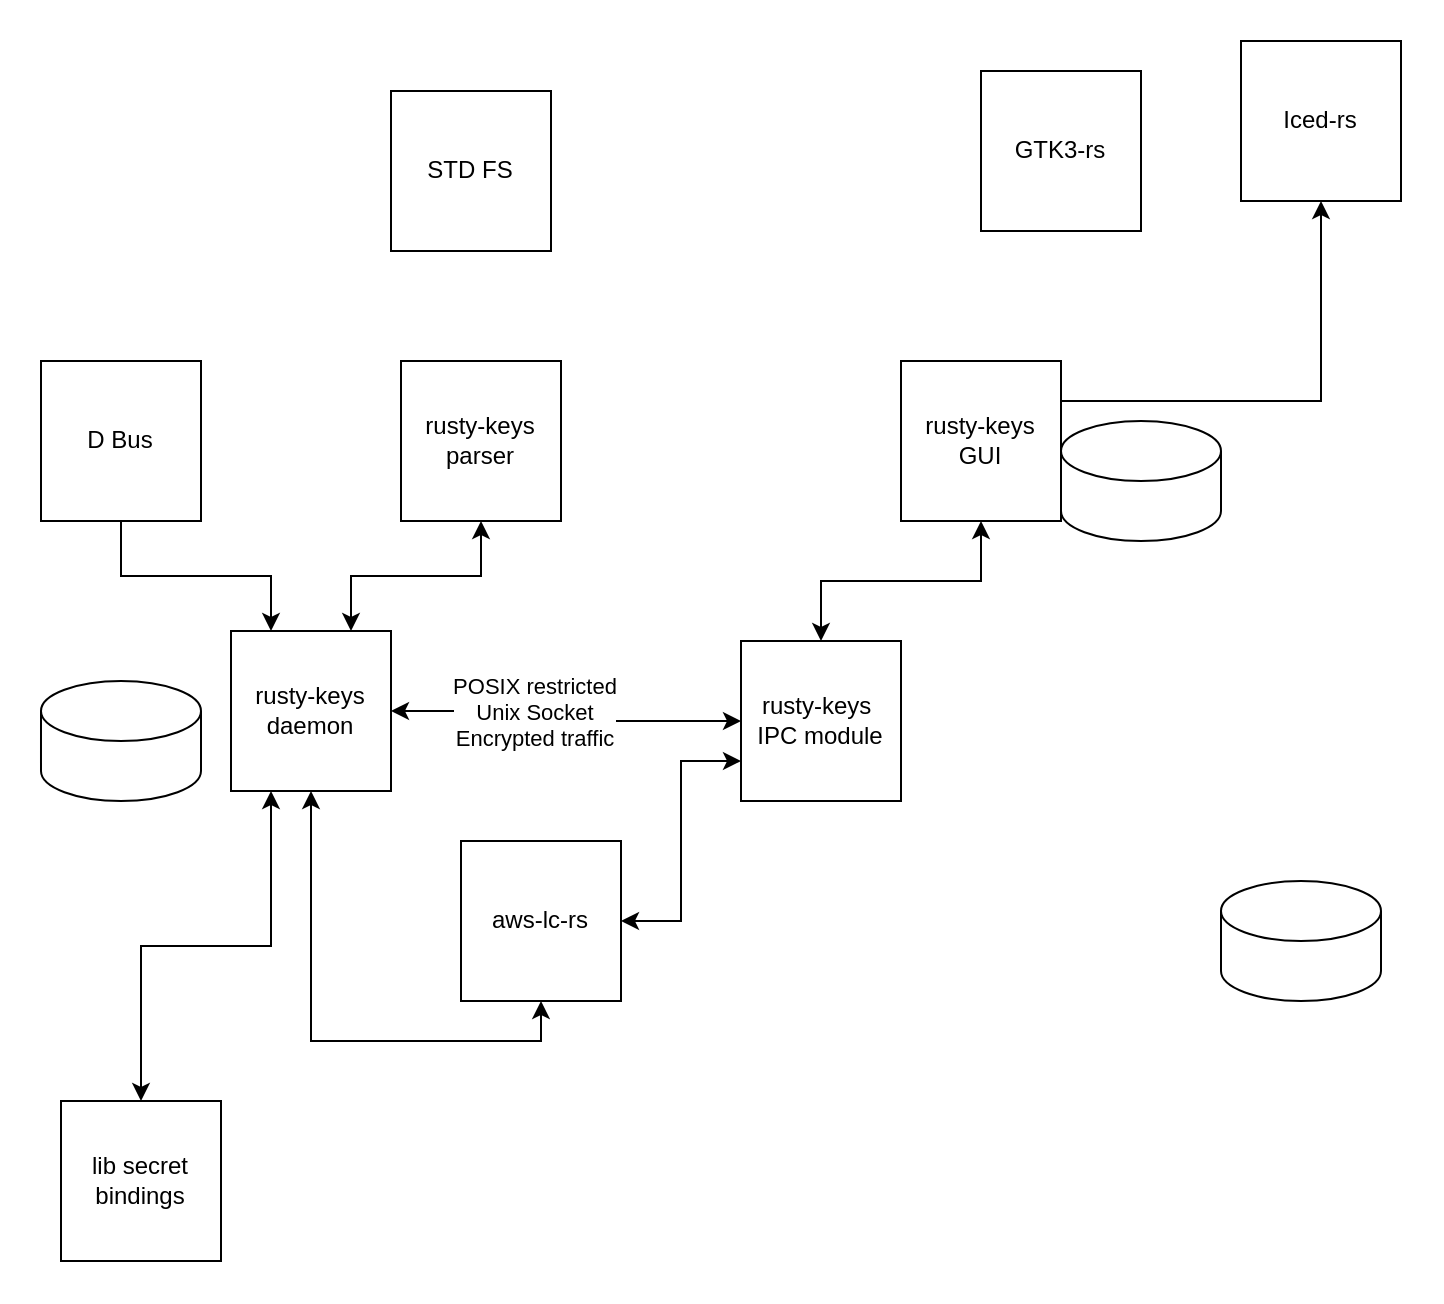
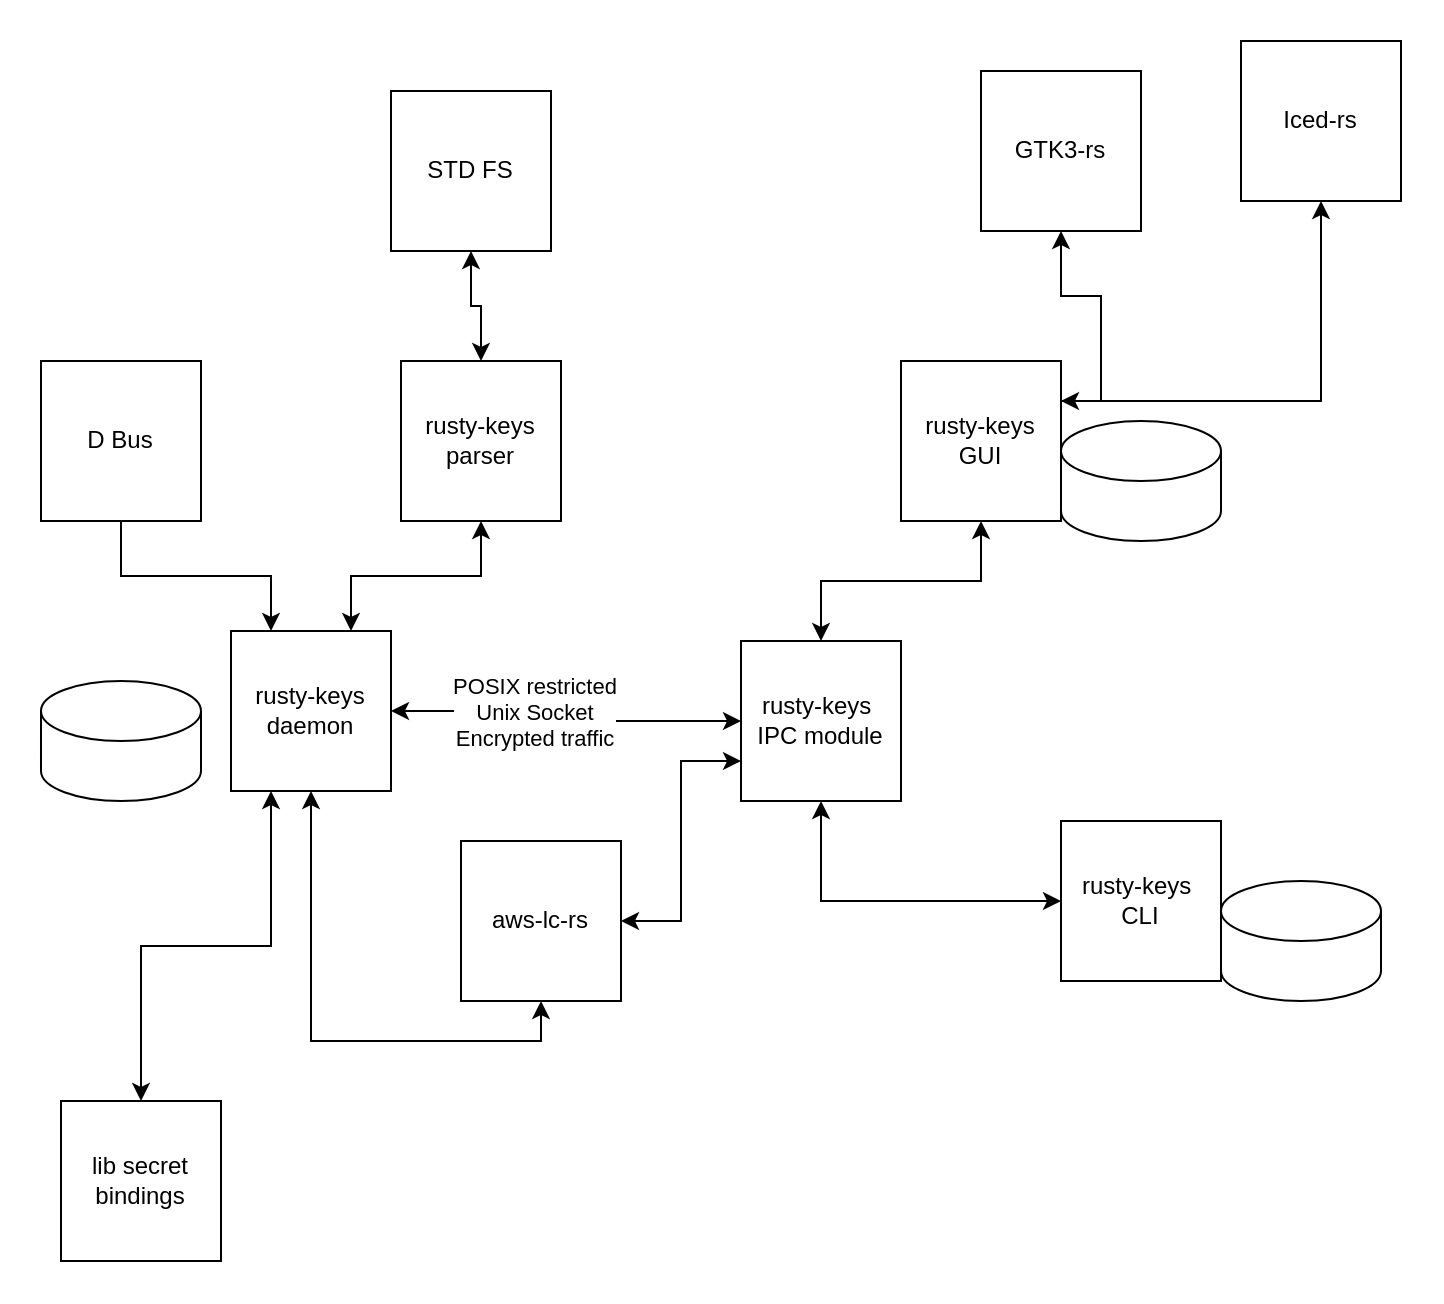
  <mxCell id="0" />
  <mxCell id="1" parent="0" />
  <mxCell id="2" style="edgeStyle=orthogonalEdgeStyle;rounded=0;orthogonalLoop=1;jettySize=auto;html=1;exitX=0.5;exitY=1;exitDx=0;exitDy=0;entryX=0.5;entryY=1;entryDx=0;entryDy=0;startArrow=classic;startFill=1;" edge="1" parent="1" source="6" target="7"><mxGeometry relative="1" as="geometry" /></mxCell>
+ <mxCell id="3" style="edgeStyle=orthogonalEdgeStyle;rounded=0;orthogonalLoop=1;jettySize=auto;html=1;entryX=0.5;entryY=1;entryDx=0;entryDy=0;startArrow=classic;startFill=1;exitX=0.5;exitY=0;exitDx=0;exitDy=0;" edge="1" parent="1" source="9" target="8"><mxGeometry relative="1" as="geometry"><mxPoint x="240" y="190" as="sourcePoint" /></mxGeometry></mxCell>
  <mxCell id="4" style="edgeStyle=orthogonalEdgeStyle;rounded=0;orthogonalLoop=1;jettySize=auto;html=1;exitX=0.75;exitY=0;exitDx=0;exitDy=0;entryX=0.5;entryY=1;entryDx=0;entryDy=0;startArrow=classic;startFill=1;" edge="1" parent="1" source="6" target="9"><mxGeometry relative="1" as="geometry" /></mxCell>
  <mxCell id="5" style="edgeStyle=orthogonalEdgeStyle;rounded=0;orthogonalLoop=1;jettySize=auto;html=1;exitX=0.25;exitY=1;exitDx=0;exitDy=0;entryX=0.5;entryY=0;entryDx=0;entryDy=0;startArrow=classic;startFill=1;" edge="1" parent="1" source="6" target="26"><mxGeometry relative="1" as="geometry" /></mxCell>
  <mxCell id="6" value="rusty-keys daemon " style="whiteSpace=wrap;html=1;aspect=fixed;" vertex="1" parent="1"><mxGeometry x="115" y="315" width="80" height="80" as="geometry" /></mxCell>
  <mxCell id="7" value="aws-lc-rs" style="whiteSpace=wrap;html=1;aspect=fixed;" vertex="1" parent="1"><mxGeometry x="230" y="420" width="80" height="80" as="geometry" /></mxCell>
  <mxCell id="8" value="STD FS" style="whiteSpace=wrap;html=1;aspect=fixed;" vertex="1" parent="1"><mxGeometry x="195" y="45" width="80" height="80" as="geometry" /></mxCell>
  <mxCell id="9" value="rusty-keys parser " style="whiteSpace=wrap;html=1;aspect=fixed;" vertex="1" parent="1"><mxGeometry x="200" y="180" width="80" height="80" as="geometry" /></mxCell>
+ <mxCell id="10" style="edgeStyle=orthogonalEdgeStyle;rounded=0;orthogonalLoop=1;jettySize=auto;html=1;exitX=1;exitY=0.25;exitDx=0;exitDy=0;entryX=0.5;entryY=1;entryDx=0;entryDy=0;startArrow=classic;startFill=1;" edge="1" parent="1" source="13" target="16"><mxGeometry relative="1" as="geometry"><mxPoint x="660" y="80" as="targetPoint" /></mxGeometry></mxCell>
  <mxCell id="11" style="edgeStyle=orthogonalEdgeStyle;rounded=0;orthogonalLoop=1;jettySize=auto;html=1;exitX=0.5;exitY=1;exitDx=0;exitDy=0;entryX=0.5;entryY=0;entryDx=0;entryDy=0;startArrow=classic;startFill=1;" edge="1" parent="1" source="13" target="20"><mxGeometry relative="1" as="geometry" /></mxCell>
  <mxCell id="12" style="edgeStyle=orthogonalEdgeStyle;rounded=0;orthogonalLoop=1;jettySize=auto;html=1;exitX=1;exitY=0.25;exitDx=0;exitDy=0;entryX=0.5;entryY=1;entryDx=0;entryDy=0;" edge="1" parent="1" source="13" target="27"><mxGeometry relative="1" as="geometry" /></mxCell>
  <mxCell id="13" value="rusty-keys GUI " style="whiteSpace=wrap;html=1;aspect=fixed;" vertex="1" parent="1"><mxGeometry x="450" y="180" width="80" height="80" as="geometry" /></mxCell>
+ <mxCell id="14" style="edgeStyle=orthogonalEdgeStyle;rounded=0;orthogonalLoop=1;jettySize=auto;html=1;exitX=0;exitY=0.5;exitDx=0;exitDy=0;entryX=0.5;entryY=1;entryDx=0;entryDy=0;startArrow=classic;startFill=1;" edge="1" parent="1" source="15" target="20"><mxGeometry relative="1" as="geometry" /></mxCell>
+ <mxCell id="15" value="&lt;div&gt;rusty-keys&amp;nbsp;&lt;/div&gt;&lt;div&gt;CLI &lt;/div&gt;" style="whiteSpace=wrap;html=1;aspect=fixed;" vertex="1" parent="1"><mxGeometry x="530" y="410" width="80" height="80" as="geometry" /></mxCell>
  <mxCell id="16" value="GTK3-rs" style="whiteSpace=wrap;html=1;aspect=fixed;" vertex="1" parent="1"><mxGeometry x="490" y="35" width="80" height="80" as="geometry" /></mxCell>
  <mxCell id="17" style="edgeStyle=orthogonalEdgeStyle;rounded=0;orthogonalLoop=1;jettySize=auto;html=1;exitX=0;exitY=0.5;exitDx=0;exitDy=0;entryX=1;entryY=0.5;entryDx=0;entryDy=0;startArrow=classic;startFill=1;" edge="1" parent="1" source="20" target="6"><mxGeometry relative="1" as="geometry" /></mxCell>
  <mxCell id="18" value="&lt;div&gt;POSIX restricted&lt;br&gt;&lt;/div&gt;&lt;div&gt;Unix Socket &lt;br&gt;&lt;/div&gt;&lt;div&gt;Encrypted traffic&lt;br&gt;&lt;/div&gt;" style="edgeLabel;html=1;align=center;verticalAlign=middle;resizable=0;points=[];" vertex="1" connectable="0" parent="17"><mxGeometry x="0.21" relative="1" as="geometry"><mxPoint as="offset" /></mxGeometry></mxCell>
  <mxCell id="19" style="edgeStyle=orthogonalEdgeStyle;rounded=0;orthogonalLoop=1;jettySize=auto;html=1;exitX=0;exitY=0.75;exitDx=0;exitDy=0;entryX=1;entryY=0.5;entryDx=0;entryDy=0;startArrow=classic;startFill=1;" edge="1" parent="1" source="20" target="7"><mxGeometry relative="1" as="geometry" /></mxCell>
  <mxCell id="20" value="&lt;div&gt;rusty-keys&amp;nbsp;&lt;/div&gt;&lt;div&gt;IPC module&lt;br&gt;&lt;/div&gt;" style="whiteSpace=wrap;html=1;aspect=fixed;" vertex="1" parent="1"><mxGeometry x="370" y="320" width="80" height="80" as="geometry" /></mxCell>
  <mxCell id="21" value="" style="shape=cylinder3;whiteSpace=wrap;html=1;boundedLbl=1;backgroundOutline=1;size=15;" vertex="1" parent="1"><mxGeometry x="530" y="210" width="80" height="60" as="geometry" /></mxCell>
  <mxCell id="22" value="" style="shape=cylinder3;whiteSpace=wrap;html=1;boundedLbl=1;backgroundOutline=1;size=15;" vertex="1" parent="1"><mxGeometry x="20" y="340" width="80" height="60" as="geometry" /></mxCell>
  <mxCell id="23" value="" style="shape=cylinder3;whiteSpace=wrap;html=1;boundedLbl=1;backgroundOutline=1;size=15;" vertex="1" parent="1"><mxGeometry x="610" y="440" width="80" height="60" as="geometry" /></mxCell>
  <mxCell id="24" style="edgeStyle=orthogonalEdgeStyle;rounded=0;orthogonalLoop=1;jettySize=auto;html=1;exitX=0.5;exitY=1;exitDx=0;exitDy=0;entryX=0.25;entryY=0;entryDx=0;entryDy=0;" edge="1" parent="1" source="25" target="6"><mxGeometry relative="1" as="geometry" /></mxCell>
  <mxCell id="25" value="D Bus" style="whiteSpace=wrap;html=1;aspect=fixed;" vertex="1" parent="1"><mxGeometry x="20" y="180" width="80" height="80" as="geometry" /></mxCell>
  <mxCell id="26" value="lib secret bindings" style="whiteSpace=wrap;html=1;aspect=fixed;" vertex="1" parent="1"><mxGeometry x="30" y="550" width="80" height="80" as="geometry" /></mxCell>
  <mxCell id="27" value="Iced-rs" style="whiteSpace=wrap;html=1;aspect=fixed;" vertex="1" parent="1"><mxGeometry x="620" width="80" height="80" as="geometry" y="20" /></mxCell>
